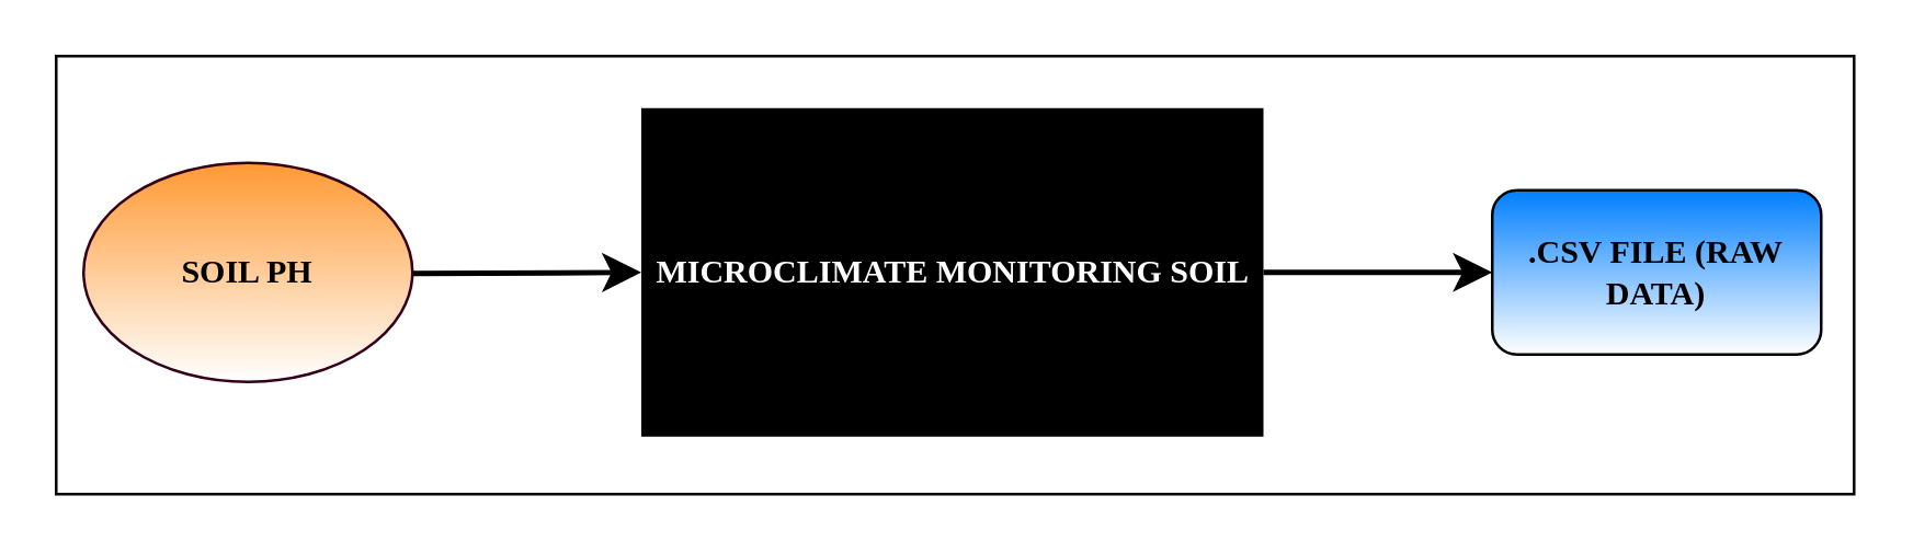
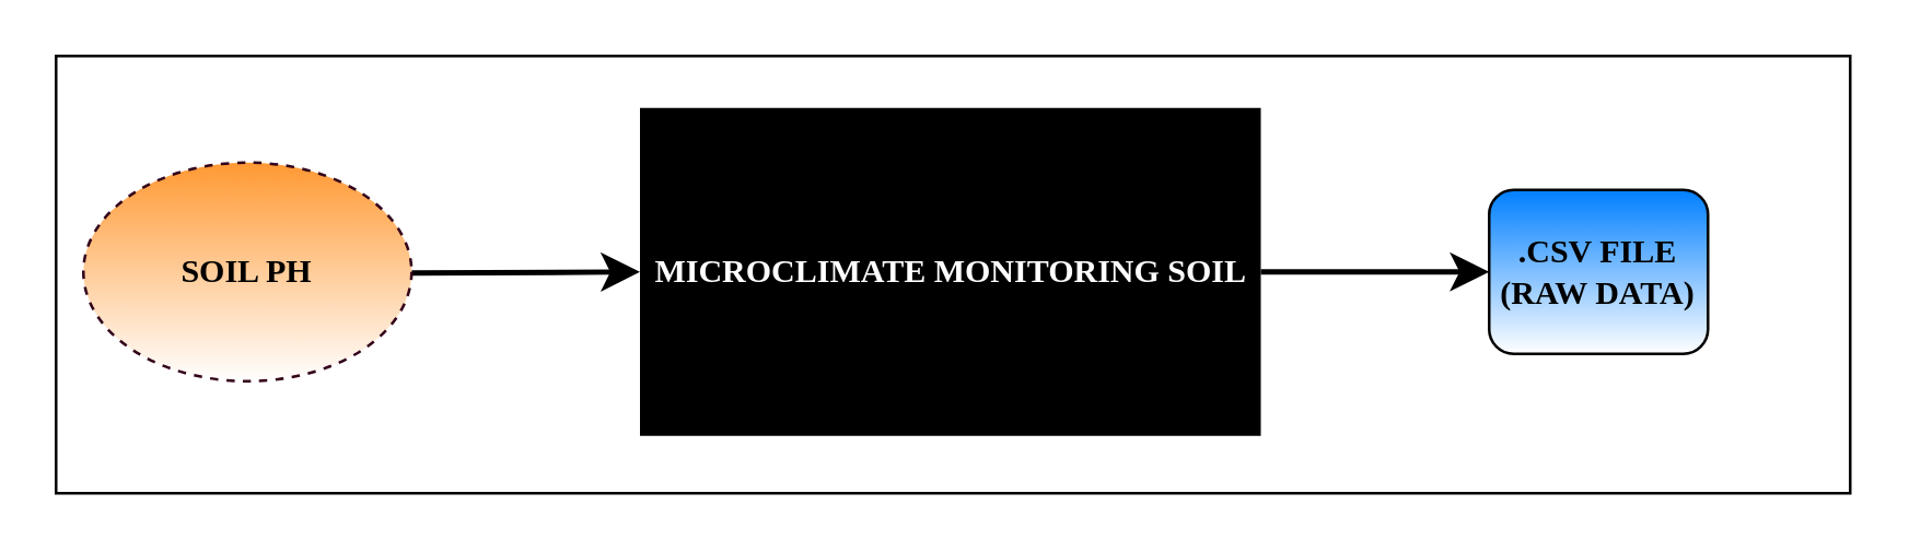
  <mxCell id="0" />
  <mxCell id="1" parent="0" />
  <mxCell id="2" value="" style="rounded=0;whiteSpace=wrap;html=1;shadow=0;fillColor=default;" vertex="1" parent="1"><mxGeometry x="20" y="20" width="656" height="160" as="geometry" /></mxCell>
  <mxCell id="3" value="" style="edgeStyle=none;curved=1;rounded=0;orthogonalLoop=1;jettySize=auto;html=1;fontSize=12;startSize=8;endSize=8;strokeWidth=2;" edge="1" parent="1" source="4" target="7"><mxGeometry relative="1" as="geometry" /></mxCell>
- <mxCell id="4" value="SOIL PH" style="ellipse;whiteSpace=wrap;html=1;fillColor=#FF9933;fontColor=default;strokeColor=#33001A;gradientColor=#FFFFFF;gradientDirection=south;fontStyle=1;fontFamily=Times New Roman;" vertex="1" parent="1"><mxGeometry x="30" y="59" width="120" height="80" as="geometry" /></mxCell>
- <mxCell id="5" value=".CSV FILE (RAW DATA)" style="rounded=1;whiteSpace=wrap;html=1;fillColor=#007FFF;gradientColor=#FFFFFF;fontColor=default;fontStyle=1;fontFamily=Times New Roman;" vertex="1" parent="1"><mxGeometry x="544" y="69" width="120" height="60" as="geometry" /></mxCell>
+ <mxCell id="4" value="SOIL PH" style="ellipse;whiteSpace=wrap;html=1;fillColor=#FF9933;fontColor=default;strokeColor=#33001A;gradientColor=#FFFFFF;gradientDirection=south;fontStyle=1;fontFamily=Times New Roman;dashed=1;" vertex="1" parent="1"><mxGeometry x="30" y="59" width="120" height="80" as="geometry" /></mxCell>
+ <mxCell id="5" value=".CSV FILE (RAW DATA)" style="rounded=1;whiteSpace=wrap;html=1;fillColor=#007FFF;gradientColor=#FFFFFF;fontColor=default;fontStyle=1;fontFamily=Times New Roman;" vertex="1" parent="1"><mxGeometry x="544" y="69" width="80" height="60" as="geometry" /></mxCell>
  <mxCell id="6" style="edgeStyle=none;curved=1;rounded=0;orthogonalLoop=1;jettySize=auto;html=1;exitX=1;exitY=0.5;exitDx=0;exitDy=0;entryX=0;entryY=0.5;entryDx=0;entryDy=0;fontSize=12;startSize=8;endSize=8;strokeWidth=2;" edge="1" parent="1" source="7" target="5"><mxGeometry relative="1" as="geometry" /></mxCell>
  <mxCell id="7" value="&lt;br&gt;&lt;font&gt;MICROCLIMATE MONITORING SOIL&lt;/font&gt;&lt;div&gt;&lt;br&gt;&lt;/div&gt;" style="text;html=1;align=center;verticalAlign=middle;whiteSpace=wrap;rounded=0;fontSize=12;fillColor=#000000;fontFamily=Times New Roman;fontStyle=1;fontColor=#ffffff;" vertex="1" parent="1"><mxGeometry x="233.5" y="39" width="227" height="120" as="geometry" /></mxCell>
